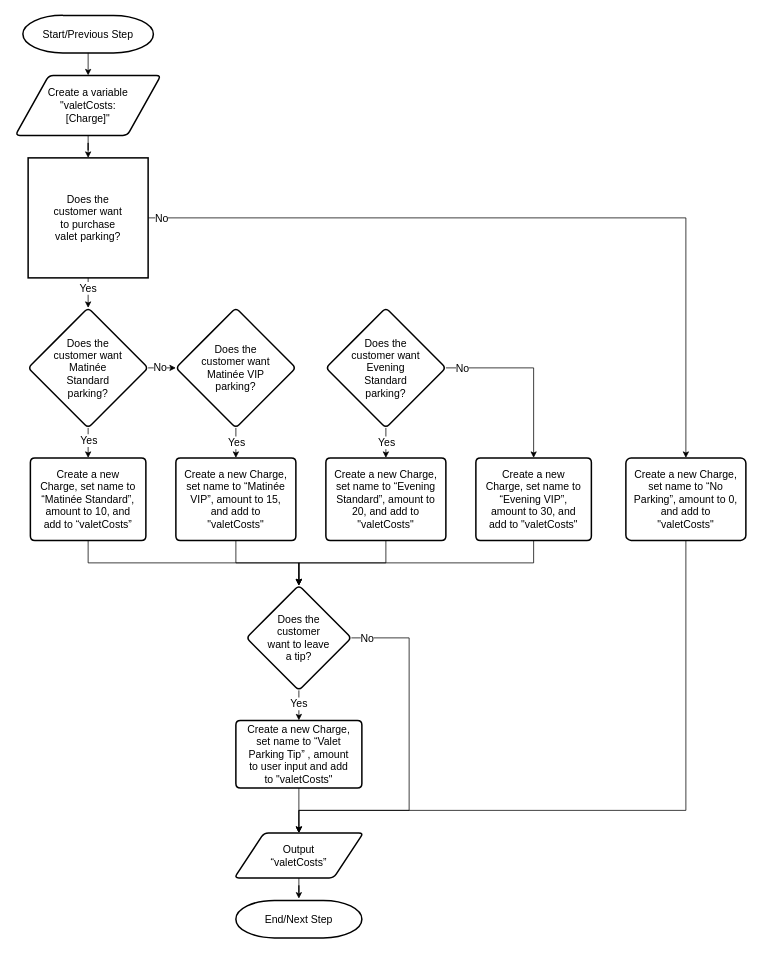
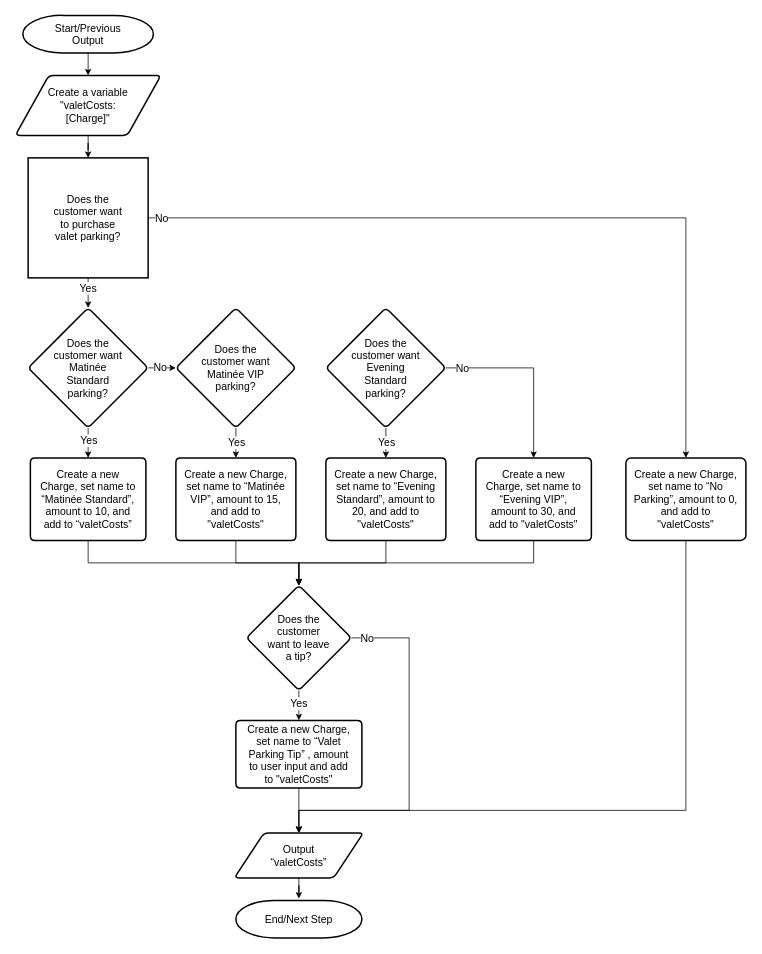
  <mxCell id="0" />
  <mxCell id="1" parent="0" />
- <mxCell id="2" value="Start/Previous Step" style="strokeWidth=2;html=1;shape=mxgraph.flowchart.terminator;whiteSpace=wrap;spacing=20;spacingTop=5;spacingBottom=5;spacingLeft=5;spacingRight=5;fontSize=14;" parent="1" vertex="1"><mxGeometry x="30" y="20" width="174" height="50" as="geometry" /></mxCell>
+ <mxCell id="2" value="Start/Previous Output" style="strokeWidth=2;html=1;shape=mxgraph.flowchart.terminator;whiteSpace=wrap;spacing=20;spacingTop=5;spacingBottom=5;spacingLeft=5;spacingRight=5;fontSize=14;" parent="1" vertex="1"><mxGeometry x="30" y="20" width="174" height="50" as="geometry" /></mxCell>
  <mxCell id="3" value="" style="endArrow=classic;html=1;rounded=0;exitX=0.5;exitY=1;exitDx=0;exitDy=0;exitPerimeter=0;entryX=0.5;entryY=0;entryDx=0;entryDy=0;fontSize=14;" parent="1" source="2" target="12" edge="1"><mxGeometry width="50" height="50" relative="1" as="geometry"><mxPoint x="93" y="194" as="sourcePoint" /><mxPoint x="117" y="124" as="targetPoint" /></mxGeometry></mxCell>
  <mxCell id="4" style="edgeStyle=orthogonalEdgeStyle;rounded=0;orthogonalLoop=1;jettySize=auto;html=1;entryX=0.5;entryY=0;entryDx=0;entryDy=0;fontSize=14;" parent="1" source="8" target="30" edge="1"><mxGeometry relative="1" as="geometry"><mxPoint x="117" y="610" as="targetPoint" /></mxGeometry></mxCell>
  <mxCell id="5" value="Yes" style="edgeLabel;html=1;align=center;verticalAlign=middle;resizable=0;points=[];fontSize=14;" parent="4" vertex="1" connectable="0"><mxGeometry x="-0.377" y="-2" relative="1" as="geometry"><mxPoint x="2" y="4" as="offset" /></mxGeometry></mxCell>
  <mxCell id="6" value="" style="edgeStyle=orthogonalEdgeStyle;rounded=0;orthogonalLoop=1;jettySize=auto;html=1;fontSize=14;entryX=0;entryY=0.5;entryDx=0;entryDy=0;" parent="1" source="8" target="23" edge="1"><mxGeometry relative="1" as="geometry" /></mxCell>
  <mxCell id="7" value="No" style="edgeLabel;html=1;align=center;verticalAlign=middle;resizable=0;points=[];fontSize=14;" parent="6" vertex="1" connectable="0"><mxGeometry x="-0.043" y="1" relative="1" as="geometry"><mxPoint x="-4" y="-2" as="offset" /></mxGeometry></mxCell>
  <mxCell id="8" value="&lt;p style=&quot;line-height: 120%; font-size: 14px;&quot;&gt;Does the customer want Matinée Standard parking?&lt;/p&gt;" style="rhombus;whiteSpace=wrap;html=1;strokeWidth=2;rounded=1;arcSize=12;verticalAlign=middle;horizontal=1;spacing=21;spacingBottom=5;spacingTop=5;spacingLeft=5;spacingRight=5;fontSize=14;" parent="1" vertex="1"><mxGeometry x="37" y="410" width="160" height="160" as="geometry" /></mxCell>
  <mxCell id="9" style="edgeStyle=orthogonalEdgeStyle;rounded=0;orthogonalLoop=1;jettySize=auto;html=1;entryX=0.5;entryY=-0.047;entryDx=0;entryDy=0;entryPerimeter=0;fontSize=14;" parent="1" source="10" target="13" edge="1"><mxGeometry relative="1" as="geometry"><mxPoint x="388.67" y="1270" as="targetPoint" /></mxGeometry></mxCell>
  <mxCell id="10" value="Output “valetCosts”" style="shape=parallelogram;html=1;strokeWidth=2;perimeter=parallelogramPerimeter;whiteSpace=wrap;rounded=1;arcSize=12;size=0.23;spacing=20;spacingTop=20;spacingBottom=20;spacingLeft=30;spacingRight=30;fontSize=14;" parent="1" vertex="1"><mxGeometry x="312" y="1110" width="172" height="60" as="geometry" /></mxCell>
  <mxCell id="11" value="" style="edgeStyle=orthogonalEdgeStyle;rounded=0;orthogonalLoop=1;jettySize=auto;html=1;" edge="1" parent="1" source="12" target="41"><mxGeometry relative="1" as="geometry" /></mxCell>
  <mxCell id="12" value="&lt;div style=&quot;font-size: 14px;&quot;&gt;Create a variable &quot;valetCosts: [Charge]&quot;&lt;/div&gt;" style="shape=parallelogram;html=1;strokeWidth=2;perimeter=parallelogramPerimeter;whiteSpace=wrap;rounded=1;arcSize=12;size=0.23;spacing=20;spacingTop=20;spacingBottom=20;spacingLeft=20;spacingRight=20;fontSize=14;" parent="1" vertex="1"><mxGeometry x="20" y="100" width="194" height="80" as="geometry" /></mxCell>
  <mxCell id="13" value="End/Next Step" style="strokeWidth=2;html=1;shape=mxgraph.flowchart.terminator;whiteSpace=wrap;spacing=20;spacingTop=5;spacingBottom=5;spacingLeft=5;spacingRight=5;fontSize=14;" parent="1" vertex="1"><mxGeometry x="314" y="1200" width="168" height="50" as="geometry" /></mxCell>
  <mxCell id="14" style="edgeStyle=orthogonalEdgeStyle;rounded=0;orthogonalLoop=1;jettySize=auto;html=1;entryX=0.5;entryY=0;entryDx=0;entryDy=0;fontSize=14;" parent="1" source="18" target="10" edge="1"><mxGeometry relative="1" as="geometry"><Array as="points"><mxPoint x="545" y="850" /><mxPoint x="545" y="1080" /><mxPoint x="398" y="1080" /></Array></mxGeometry></mxCell>
  <mxCell id="15" value="No" style="edgeLabel;html=1;align=center;verticalAlign=middle;resizable=0;points=[];fontSize=14;" parent="14" vertex="1" connectable="0"><mxGeometry x="-0.88" y="-1" relative="1" as="geometry"><mxPoint x="-9" y="-1" as="offset" /></mxGeometry></mxCell>
  <mxCell id="16" value="" style="edgeStyle=orthogonalEdgeStyle;rounded=0;orthogonalLoop=1;jettySize=auto;html=1;fontSize=14;" parent="1" source="18" target="20" edge="1"><mxGeometry relative="1" as="geometry" /></mxCell>
  <mxCell id="17" value="Yes" style="edgeLabel;html=1;align=center;verticalAlign=middle;resizable=0;points=[];fontSize=14;" parent="16" vertex="1" connectable="0"><mxGeometry x="-0.129" y="-1" relative="1" as="geometry"><mxPoint as="offset" /></mxGeometry></mxCell>
  <mxCell id="18" value="&lt;p style=&quot;line-height: 120%; font-size: 14px;&quot;&gt;Does the customer want to leave a tip?&lt;/p&gt;" style="rhombus;whiteSpace=wrap;html=1;strokeWidth=2;rounded=1;arcSize=12;verticalAlign=middle;horizontal=1;spacing=21;spacingBottom=5;spacingTop=5;spacingLeft=5;spacingRight=5;fontSize=14;" parent="1" vertex="1"><mxGeometry x="328" y="780" width="140" height="140" as="geometry" /></mxCell>
  <mxCell id="19" value="" style="edgeStyle=orthogonalEdgeStyle;rounded=0;orthogonalLoop=1;jettySize=auto;html=1;fontSize=14;" parent="1" source="20" target="10" edge="1"><mxGeometry relative="1" as="geometry" /></mxCell>
  <mxCell id="20" value="Create a new Charge, set name to “Valet Parking Tip” , amount to user input and add to &quot;valetCosts&quot;" style="shape=parallelogram;html=1;strokeWidth=2;perimeter=parallelogramPerimeter;whiteSpace=wrap;rounded=1;arcSize=12;size=0;spacing=12;spacingLeft=0;spacingRight=0;fontSize=14;" parent="1" vertex="1"><mxGeometry x="314" y="960" width="168" height="90" as="geometry" /></mxCell>
  <mxCell id="21" value="" style="edgeStyle=orthogonalEdgeStyle;rounded=0;orthogonalLoop=1;jettySize=auto;html=1;fontSize=14;" parent="1" source="23" target="32" edge="1"><mxGeometry relative="1" as="geometry" /></mxCell>
  <mxCell id="22" value="Yes" style="edgeLabel;html=1;align=center;verticalAlign=middle;resizable=0;points=[];fontSize=14;" parent="21" vertex="1" connectable="0"><mxGeometry x="-0.071" y="-2" relative="1" as="geometry"><mxPoint x="2" as="offset" /></mxGeometry></mxCell>
  <mxCell id="23" value="&lt;p style=&quot;line-height: 120%; font-size: 14px;&quot;&gt;Does the customer want Matinée VIP parking?&lt;/p&gt;" style="rhombus;whiteSpace=wrap;html=1;strokeWidth=2;rounded=1;arcSize=12;verticalAlign=middle;horizontal=1;spacing=21;spacingBottom=5;spacingTop=5;spacingLeft=5;spacingRight=5;fontSize=14;" parent="1" vertex="1"><mxGeometry x="234" y="410" width="160" height="160" as="geometry" /></mxCell>
  <mxCell id="24" value="" style="edgeStyle=orthogonalEdgeStyle;rounded=0;orthogonalLoop=1;jettySize=auto;html=1;fontSize=14;" parent="1" source="28" target="34" edge="1"><mxGeometry relative="1" as="geometry" /></mxCell>
  <mxCell id="25" value="Yes" style="edgeLabel;html=1;align=center;verticalAlign=middle;resizable=0;points=[];fontSize=14;" parent="24" vertex="1" connectable="0"><mxGeometry x="-0.071" y="-1" relative="1" as="geometry"><mxPoint x="1" as="offset" /></mxGeometry></mxCell>
  <mxCell id="26" style="edgeStyle=orthogonalEdgeStyle;rounded=0;orthogonalLoop=1;jettySize=auto;html=1;entryX=0.5;entryY=0;entryDx=0;entryDy=0;fontSize=14;" parent="1" source="28" target="36" edge="1"><mxGeometry relative="1" as="geometry" /></mxCell>
  <mxCell id="27" value="No" style="edgeLabel;html=1;align=center;verticalAlign=middle;resizable=0;points=[];fontSize=14;" parent="26" vertex="1" connectable="0"><mxGeometry x="-0.746" y="-1" relative="1" as="geometry"><mxPoint x="-9" y="-1" as="offset" /></mxGeometry></mxCell>
  <mxCell id="28" value="&lt;p style=&quot;line-height: 120%; font-size: 14px;&quot;&gt;Does the customer want Evening Standard parking?&lt;/p&gt;" style="rhombus;whiteSpace=wrap;html=1;strokeWidth=2;rounded=1;arcSize=12;verticalAlign=middle;horizontal=1;spacing=21;spacingBottom=5;spacingTop=5;spacingLeft=5;spacingRight=5;fontSize=14;" parent="1" vertex="1"><mxGeometry x="434" y="410" width="160" height="160" as="geometry" /></mxCell>
  <mxCell id="29" style="edgeStyle=orthogonalEdgeStyle;rounded=0;orthogonalLoop=1;jettySize=auto;html=1;entryX=0.5;entryY=0;entryDx=0;entryDy=0;fontSize=14;" parent="1" source="30" target="18" edge="1"><mxGeometry relative="1" as="geometry"><Array as="points"><mxPoint x="117" y="750" /><mxPoint x="398" y="750" /></Array></mxGeometry></mxCell>
  <mxCell id="30" value="Create a new Charge, set name to “Matinée Standard”, amount to 10, and add to “valetCosts”" style="shape=parallelogram;html=1;strokeWidth=2;perimeter=parallelogramPerimeter;whiteSpace=wrap;rounded=1;arcSize=12;size=0;spacing=12;spacingLeft=0;spacingRight=0;fontSize=14;" parent="1" vertex="1"><mxGeometry x="40" y="610" width="154" height="110" as="geometry" /></mxCell>
  <mxCell id="31" style="edgeStyle=orthogonalEdgeStyle;rounded=0;orthogonalLoop=1;jettySize=auto;html=1;entryX=0.5;entryY=0;entryDx=0;entryDy=0;fontSize=14;" parent="1" source="32" target="18" edge="1"><mxGeometry relative="1" as="geometry" /></mxCell>
  <mxCell id="32" value="Create a new Charge, set name to “Matinée VIP”, amount to 15, and add to &quot;valetCosts&quot;" style="shape=parallelogram;html=1;strokeWidth=2;perimeter=parallelogramPerimeter;whiteSpace=wrap;rounded=1;arcSize=12;size=0;spacing=12;spacingLeft=0;spacingRight=0;fontSize=14;" parent="1" vertex="1"><mxGeometry x="234" y="610" width="160" height="110" as="geometry" /></mxCell>
  <mxCell id="33" style="edgeStyle=orthogonalEdgeStyle;rounded=0;orthogonalLoop=1;jettySize=auto;html=1;entryX=0.5;entryY=0;entryDx=0;entryDy=0;fontSize=14;" parent="1" source="34" target="18" edge="1"><mxGeometry relative="1" as="geometry" /></mxCell>
  <mxCell id="34" value="Create a new Charge, set name to “Evening Standard”, amount to 20, and add to &quot;valetCosts&quot;" style="shape=parallelogram;html=1;strokeWidth=2;perimeter=parallelogramPerimeter;whiteSpace=wrap;rounded=1;arcSize=12;size=0;spacing=12;spacingLeft=0;spacingRight=0;fontSize=14;" parent="1" vertex="1"><mxGeometry x="434" y="610" width="160" height="110" as="geometry" /></mxCell>
  <mxCell id="35" style="edgeStyle=orthogonalEdgeStyle;rounded=0;orthogonalLoop=1;jettySize=auto;html=1;entryX=0.5;entryY=0;entryDx=0;entryDy=0;fontSize=14;exitX=0.5;exitY=1;exitDx=0;exitDy=0;" parent="1" source="36" target="18" edge="1"><mxGeometry relative="1" as="geometry"><Array as="points"><mxPoint x="711" y="750" /><mxPoint x="398" y="750" /></Array></mxGeometry></mxCell>
  <mxCell id="36" value="Create a new Charge, set name to “Evening VIP”, amount to 30, and add to &quot;valetCosts&quot;" style="shape=parallelogram;html=1;strokeWidth=2;perimeter=parallelogramPerimeter;whiteSpace=wrap;rounded=1;arcSize=12;size=0;spacing=12;spacingLeft=0;spacingRight=0;fontSize=14;" parent="1" vertex="1"><mxGeometry x="634" y="610" width="154" height="110" as="geometry" /></mxCell>
  <mxCell id="37" style="edgeStyle=orthogonalEdgeStyle;rounded=0;orthogonalLoop=1;jettySize=auto;html=1;entryX=0.5;entryY=0;entryDx=0;entryDy=0;fontSize=14;" edge="1" parent="1" source="41" target="43"><mxGeometry relative="1" as="geometry" /></mxCell>
  <mxCell id="38" value="No" style="edgeLabel;html=1;align=center;verticalAlign=middle;resizable=0;points=[];fontSize=14;" vertex="1" connectable="0" parent="37"><mxGeometry x="-0.959" relative="1" as="geometry"><mxPoint x="-4" as="offset" /></mxGeometry></mxCell>
  <mxCell id="39" value="" style="edgeStyle=orthogonalEdgeStyle;rounded=0;orthogonalLoop=1;jettySize=auto;html=1;" edge="1" parent="1" source="41" target="8"><mxGeometry relative="1" as="geometry" /></mxCell>
  <mxCell id="40" value="Yes" style="edgeLabel;html=1;align=center;verticalAlign=middle;resizable=0;points=[];fontSize=14;" vertex="1" connectable="0" parent="39"><mxGeometry x="-0.35" y="-1" relative="1" as="geometry"><mxPoint as="offset" /></mxGeometry></mxCell>
  <mxCell id="41" value="&lt;p style=&quot;line-height: 120%; font-size: 14px;&quot;&gt;Does the customer want to purchase valet parking?&lt;/p&gt;" style="whiteSpace=wrap;html=1;strokeWidth=2;arcSize=12;verticalAlign=middle;horizontal=1;spacing=20;spacingBottom=0;spacingTop=0;spacingLeft=10;spacingRight=10;fontSize=14;rounded=0;" vertex="1" parent="1"><mxGeometry x="37" y="210" width="160" height="160" as="geometry" /></mxCell>
  <mxCell id="42" style="edgeStyle=orthogonalEdgeStyle;rounded=0;orthogonalLoop=1;jettySize=auto;html=1;entryX=0.5;entryY=0;entryDx=0;entryDy=0;" edge="1" parent="1" source="43" target="10"><mxGeometry relative="1" as="geometry"><Array as="points"><mxPoint x="914" y="1080" /><mxPoint x="398" y="1080" /></Array></mxGeometry></mxCell>
  <mxCell id="43" value="Create a new Charge, set name to “No Parking”, amount to 0, and add to &quot;valetCosts&quot;" style="rounded=1;whiteSpace=wrap;html=1;absoluteArcSize=1;arcSize=14;strokeWidth=2;spacing=10;spacingTop=0;spacingBottom=0;spacingLeft=0;spacingRight=0;fontSize=14;" vertex="1" parent="1"><mxGeometry x="834" y="610" width="160" height="110" as="geometry" /></mxCell>
